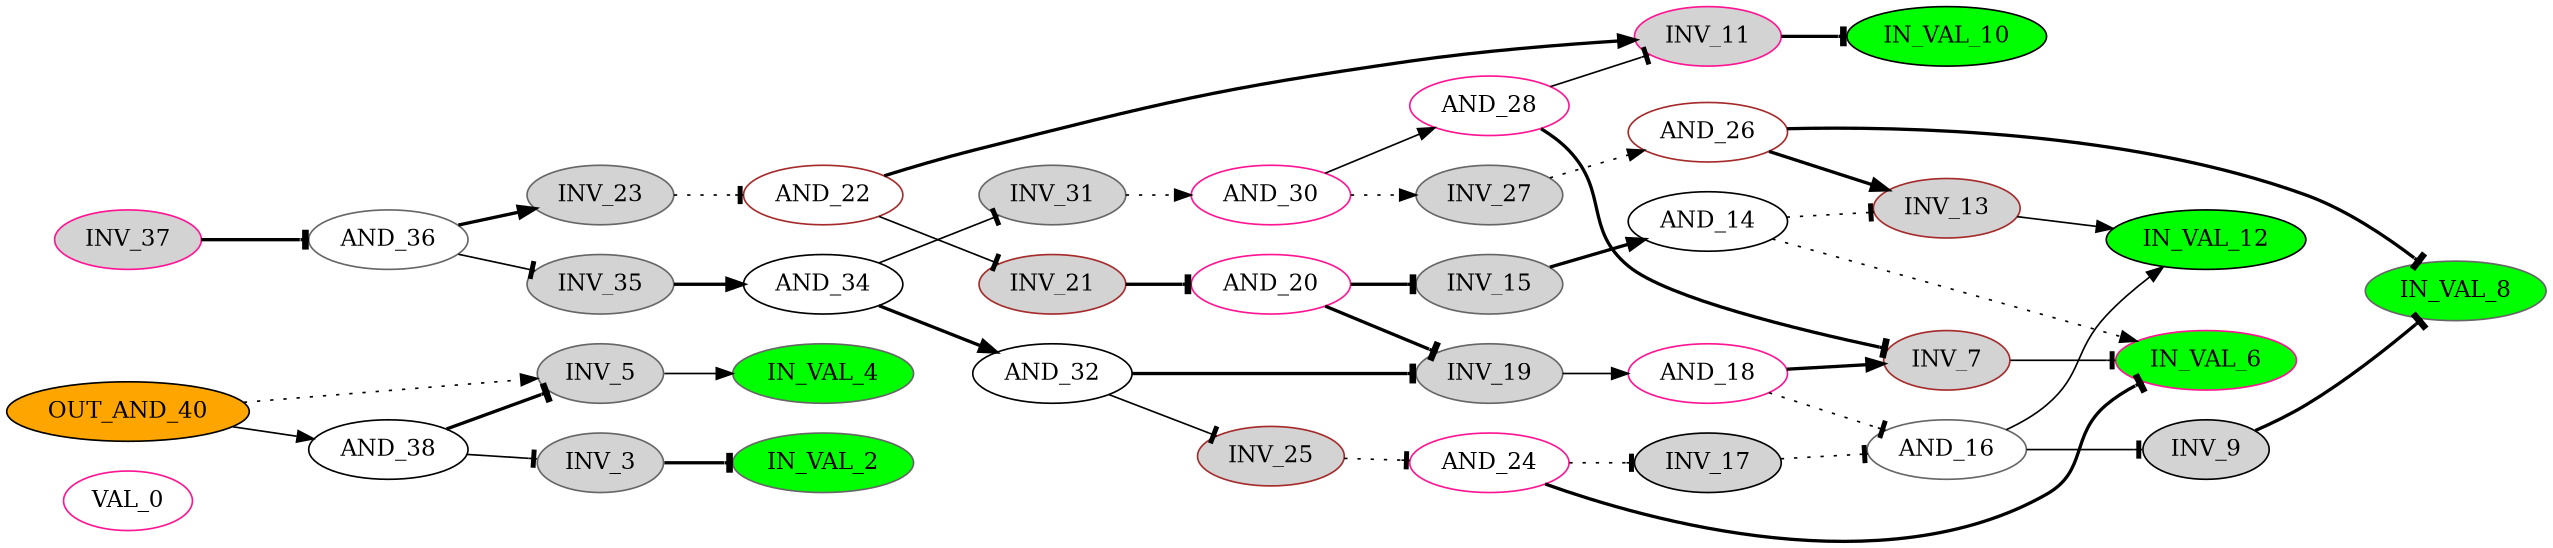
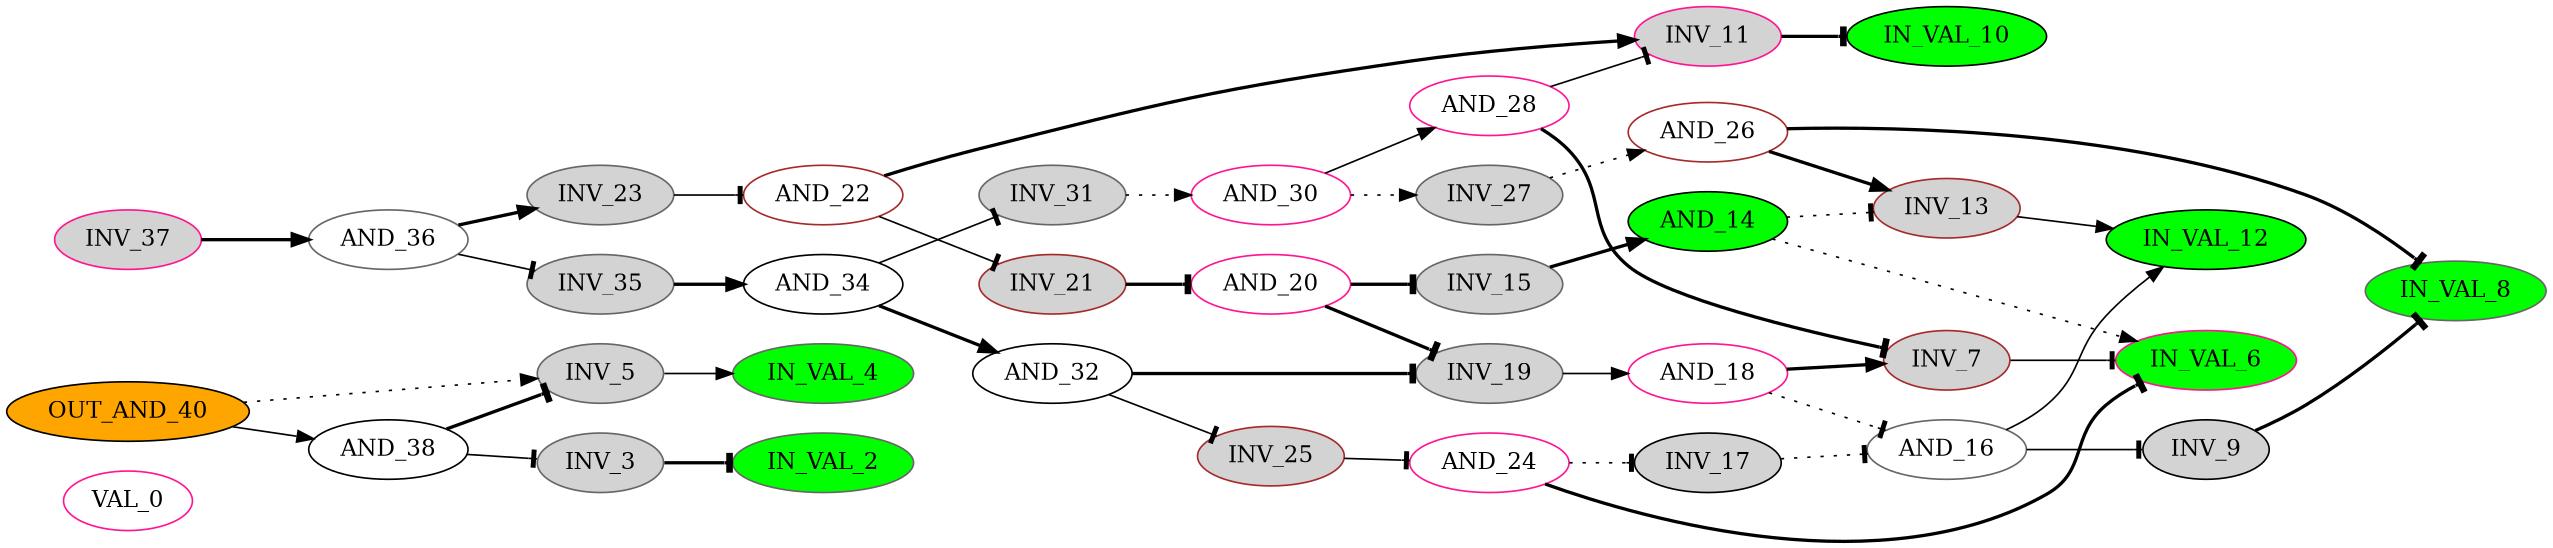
  strict digraph {
    rankdir=LR
    node [color=gray40 fillcolor=lightgrey style=filled]
    edge [arrowhead=tee style=bold]
    VAL_0 [color=deeppink fillcolor=white]
    IN_VAL_2 [fillcolor=green]
    IN_VAL_4 [fillcolor=green]
    IN_VAL_6 [color=deeppink fillcolor=green]
    IN_VAL_8 [fillcolor=green]
    IN_VAL_10 [color=black fillcolor=green]
    IN_VAL_12 [color=black fillcolor=green]
    OUT_AND_40 [color=black fillcolor=orange]
    AND_38 [color=black fillcolor=white]
    INV_5
    INV_3
    INV_37 [color=deeppink]
    AND_36 [fillcolor=white]
-   AND_14 [color=black fillcolor=white]
+   AND_14 [color=black fillcolor=green]
    INV_13 [color=brown]
    AND_16 [fillcolor=white]
    INV_9 [color=black]
    AND_18 [color=deeppink fillcolor=white]
    INV_7 [color=brown]
    AND_20 [color=deeppink fillcolor=white]
    INV_19
    INV_15
    AND_22 [color=brown fillcolor=white]
    INV_21 [color=brown]
    INV_11 [color=deeppink]
    AND_24 [color=deeppink fillcolor=white]
    INV_17 [color=black]
    AND_26 [color=brown fillcolor=white]
    AND_28 [color=deeppink fillcolor=white]
    AND_30 [color=deeppink fillcolor=white]
    INV_27
    AND_32 [color=black fillcolor=white]
    INV_25 [color=brown]
    AND_34 [color=black fillcolor=white]
    INV_31
    INV_35
    INV_23
    OUT_AND_40 -> AND_38 [arrowhead=normal style=solid]
    OUT_AND_40 -> INV_5 [arrowhead=normal style=dotted]
    AND_38 -> INV_5
    AND_38 -> INV_3 [style=solid]
    INV_5 -> IN_VAL_4 [arrowhead=normal style=solid]
    INV_3 -> IN_VAL_2
-   INV_37 -> AND_36
+   INV_37 -> AND_36 [arrowhead=normal]
    AND_36 -> INV_35 [style=solid]
    AND_36 -> INV_23 [arrowhead=normal]
    AND_14 -> IN_VAL_6 [arrowhead=normal style=dotted]
    AND_14 -> INV_13 [style=dotted]
    INV_13 -> IN_VAL_12 [arrowhead=normal style=solid]
    AND_16 -> IN_VAL_12 [arrowhead=normal style=solid]
    AND_16 -> INV_9 [style=solid]
    INV_9 -> IN_VAL_8
    AND_18 -> AND_16 [style=dotted]
    AND_18 -> INV_7 [arrowhead=normal]
    INV_7 -> IN_VAL_6 [style=solid]
    AND_20 -> INV_19
    AND_20 -> INV_15
    INV_19 -> AND_18 [arrowhead=normal style=solid]
    INV_15 -> AND_14 [arrowhead=normal]
    AND_22 -> INV_21 [style=solid]
    AND_22 -> INV_11 [arrowhead=normal]
    INV_21 -> AND_20
    INV_11 -> IN_VAL_10
    AND_24 -> IN_VAL_6
    AND_24 -> INV_17 [style=dotted]
    INV_17 -> AND_16 [style=dotted]
    AND_26 -> IN_VAL_8
    AND_26 -> INV_13 [arrowhead=normal]
    AND_28 -> INV_7
    AND_28 -> INV_11 [style=solid]
    AND_30 -> AND_28 [arrowhead=normal style=solid]
    AND_30 -> INV_27 [arrowhead=normal style=dotted]
    INV_27 -> AND_26 [arrowhead=normal style=dotted]
    AND_32 -> INV_19
    AND_32 -> INV_25 [style=solid]
-   INV_25 -> AND_24 [style=dotted]
+   INV_25 -> AND_24 [style=solid]
    AND_34 -> AND_32 [arrowhead=normal]
    AND_34 -> INV_31 [style=solid]
    INV_31 -> AND_30 [arrowhead=normal style=dotted]
    INV_35 -> AND_34 [arrowhead=normal]
-   INV_23 -> AND_22 [style=dotted]
+   INV_23 -> AND_22 [style=solid]
  }
